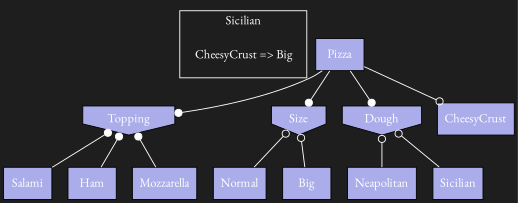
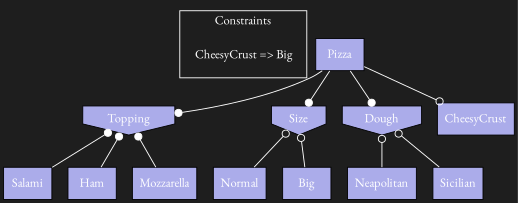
  digraph {
    bgcolor="#1e1e1e"
    newrank=true
    rankdir=TB
    fontname="EB Garamond"
    node [fontcolor=white fontname="EB Garamond" shape=box style=filled fillcolor="#ABACEA"]
    edge [arrowhead=none arrowtail=none color=white dir=both fontname="EB Garamond"]
    n1 [color="#1e1e1e" label=<<table border="0" cellpadding="0" cellspacing="0" cellborder="0">         <tr><td align="left">CheesyCrust =&gt; Big</td></tr> </table>> fillcolor=""]
    Salami
    Topping [shape=invhouse]
    Ham
    Mozzarella
    Pizza
    Size [shape=invhouse]
    Dough [shape=invhouse]
    CheesyCrust
    Normal
    Big
    Neapolitan
    Sicilian
    subgraph cluster_1 {
      color=white
      fontcolor=white
-     label=Sicilian
+     label=Constraints
      n1
    }
    Topping -> Salami [arrowtail=dot]
    Topping -> Ham [arrowtail=dot]
    Topping -> Mozzarella [arrowtail=dot]
    Pizza -> Topping [arrowhead=dot]
    Pizza -> Size [arrowhead=dot]
    Pizza -> Dough [arrowhead=dot]
    Pizza -> CheesyCrust [arrowhead=odot]
    Size -> Normal [arrowtail=odot]
    Size -> Big [arrowtail=odot]
    Dough -> Neapolitan [arrowtail=odot]
    Dough -> Sicilian [arrowtail=odot]
  }
